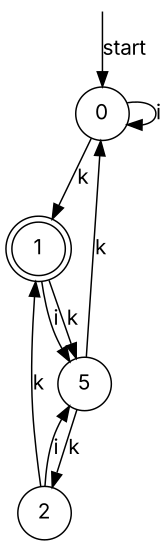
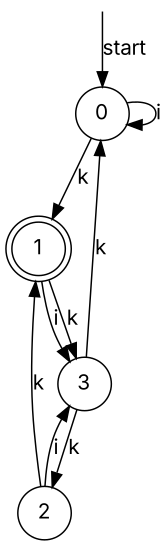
  digraph {
    fontname=Inter
    rankdir=TB
    node [fontname=Inter shape=circle]
    edge [fontname=Inter]
    __start [shape=point style=invis]
    0
    1 [shape=doublecircle]
    2
-   3 [label=5]
+   3
    __start -> 0 [label=start]
    0 -> 0 [label=i]
    0 -> 1 [label=k]
    1 -> 3 [label=k]
    1 -> 3 [label=i]
    2 -> 1 [label=k]
    2 -> 3 [label=i]
    3 -> 0 [label=k]
    3 -> 2 [label=k]
  }
